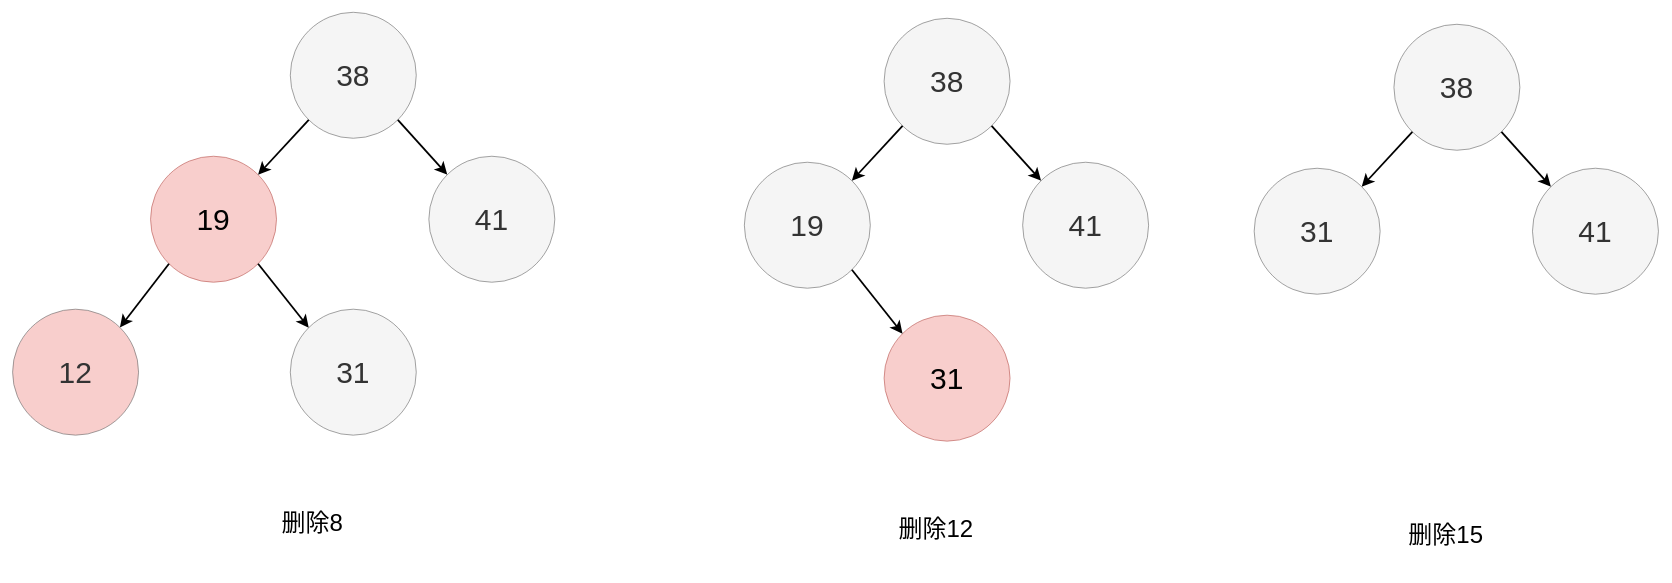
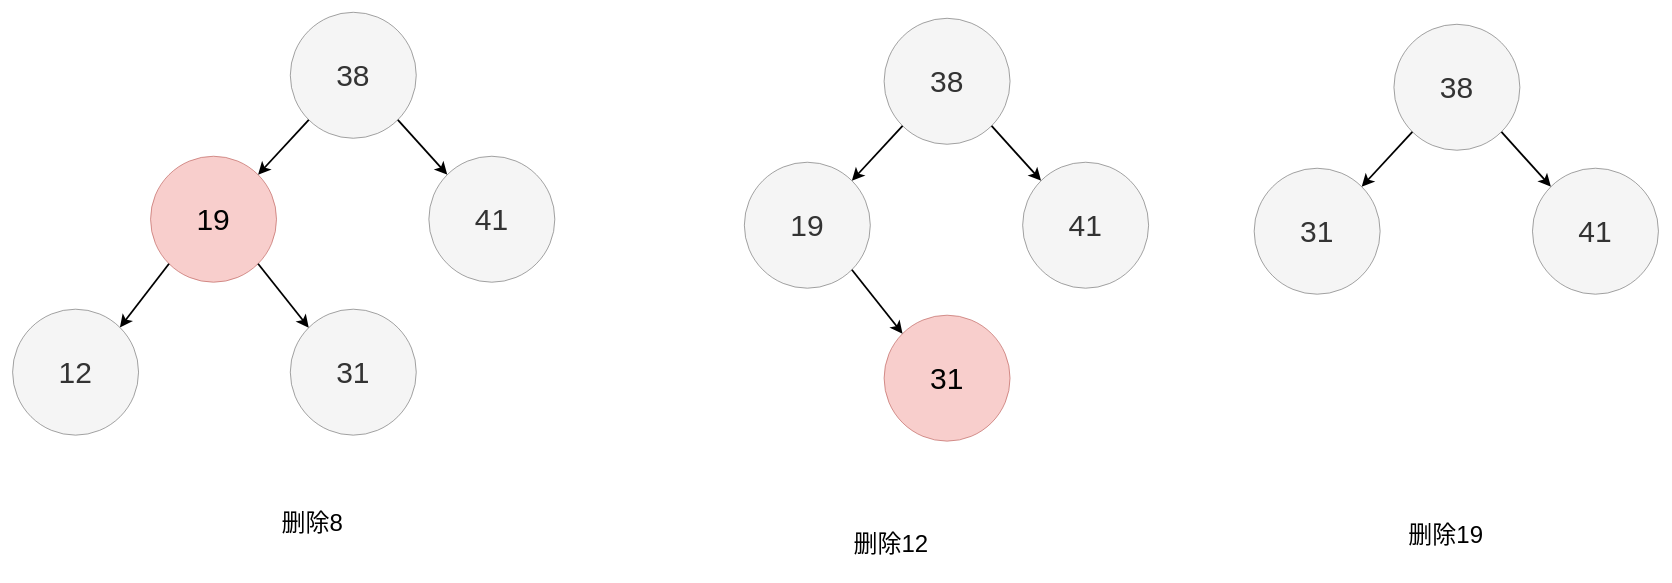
  <mxCell id="0" />
  <mxCell id="1" parent="0" />
  <mxCell id="2" value="38" style="ellipse;whiteSpace=wrap;html=1;aspect=fixed;fillColor=#f5f5f5;strokeColor=#666666;fontColor=#333333;fontSize=50;" parent="1" vertex="1"><mxGeometry x="483.2" y="20" width="210" height="210" as="geometry" /></mxCell>
  <mxCell id="3" value="19" style="ellipse;whiteSpace=wrap;html=1;aspect=fixed;fillColor=#f8cecc;strokeColor=#b85450;fontSize=50;" parent="1" vertex="1"><mxGeometry x="250.2" y="260" width="210" height="210" as="geometry" /></mxCell>
  <mxCell id="4" value="" style="endArrow=classic;html=1;fontSize=50;entryX=1;entryY=0;entryDx=0;entryDy=0;exitX=0;exitY=1;exitDx=0;exitDy=0;endSize=12;strokeWidth=3;" parent="1" source="2" target="3" edge="1"><mxGeometry width="50" height="50" relative="1" as="geometry"><mxPoint x="-199.6" y="570" as="sourcePoint" /><mxPoint x="-149.6" y="520" as="targetPoint" /></mxGeometry></mxCell>
  <mxCell id="5" value="41" style="ellipse;whiteSpace=wrap;html=1;aspect=fixed;fillColor=#f5f5f5;strokeColor=#666666;fontSize=50;fontColor=#333333;" parent="1" vertex="1"><mxGeometry x="714.2" y="260" width="210" height="210" as="geometry" /></mxCell>
  <mxCell id="6" value="" style="endArrow=classic;html=1;fontSize=50;entryX=0;entryY=0;entryDx=0;entryDy=0;exitX=1;exitY=1;exitDx=0;exitDy=0;endSize=12;strokeWidth=3;" parent="1" source="2" target="5" edge="1"><mxGeometry width="50" height="50" relative="1" as="geometry"><mxPoint x="523.954" y="209.246" as="sourcePoint" /><mxPoint x="439.446" y="300.754" as="targetPoint" /></mxGeometry></mxCell>
- <mxCell id="7" value="12" style="ellipse;whiteSpace=wrap;html=1;aspect=fixed;fillColor=#f8cecc;strokeColor=#666666;fontSize=50;fontColor=#333333;" parent="1" vertex="1"><mxGeometry x="20.2" y="515" width="210" height="210" as="geometry" /></mxCell>
+ <mxCell id="7" value="12" style="ellipse;whiteSpace=wrap;html=1;aspect=fixed;fillColor=#f5f5f5;strokeColor=#666666;fontSize=50;fontColor=#333333;" parent="1" vertex="1"><mxGeometry x="20.2" y="515" width="210" height="210" as="geometry" /></mxCell>
  <mxCell id="8" value="" style="endArrow=classic;html=1;fontSize=50;entryX=1;entryY=0;entryDx=0;entryDy=0;exitX=0;exitY=1;exitDx=0;exitDy=0;endSize=12;strokeWidth=3;" parent="1" source="3" target="7" edge="1"><mxGeometry width="50" height="50" relative="1" as="geometry"><mxPoint x="523.954" y="209.246" as="sourcePoint" /><mxPoint x="439.446" y="300.754" as="targetPoint" /></mxGeometry></mxCell>
  <mxCell id="9" value="31" style="ellipse;whiteSpace=wrap;html=1;aspect=fixed;fillColor=#f5f5f5;strokeColor=#666666;fontSize=50;fontColor=#333333;" parent="1" vertex="1"><mxGeometry x="483.2" y="515" width="210" height="210" as="geometry" /></mxCell>
  <mxCell id="10" value="" style="endArrow=classic;html=1;fontSize=50;entryX=0;entryY=0;entryDx=0;entryDy=0;exitX=1;exitY=1;exitDx=0;exitDy=0;endSize=12;strokeWidth=3;" parent="1" source="3" target="9" edge="1"><mxGeometry width="50" height="50" relative="1" as="geometry"><mxPoint x="290.954" y="449.246" as="sourcePoint" /><mxPoint x="209.446" y="555.754" as="targetPoint" /></mxGeometry></mxCell>
  <mxCell id="11" value="删除8" style="text;html=1;strokeColor=none;fillColor=none;align=center;verticalAlign=middle;whiteSpace=wrap;rounded=0;fontSize=40;" vertex="1" parent="1"><mxGeometry x="420" y="810" width="200" height="120" as="geometry" /></mxCell>
  <mxCell id="12" value="38" style="ellipse;whiteSpace=wrap;html=1;aspect=fixed;fillColor=#f5f5f5;strokeColor=#666666;fontColor=#333333;fontSize=50;" vertex="1" parent="1"><mxGeometry x="1473.2" y="30" width="210" height="210" as="geometry" /></mxCell>
  <mxCell id="13" value="19" style="ellipse;whiteSpace=wrap;html=1;aspect=fixed;fillColor=#f5f5f5;strokeColor=#666666;fontSize=50;fontColor=#333333;" vertex="1" parent="1"><mxGeometry x="1240.2" y="270" width="210" height="210" as="geometry" /></mxCell>
  <mxCell id="14" value="" style="endArrow=classic;html=1;fontSize=50;entryX=1;entryY=0;entryDx=0;entryDy=0;exitX=0;exitY=1;exitDx=0;exitDy=0;endSize=12;strokeWidth=3;" edge="1" parent="1" source="12" target="13"><mxGeometry width="50" height="50" relative="1" as="geometry"><mxPoint x="790.4" y="580" as="sourcePoint" /><mxPoint x="840.4" y="530" as="targetPoint" /></mxGeometry></mxCell>
  <mxCell id="15" value="41" style="ellipse;whiteSpace=wrap;html=1;aspect=fixed;fillColor=#f5f5f5;strokeColor=#666666;fontSize=50;fontColor=#333333;" vertex="1" parent="1"><mxGeometry x="1704.2" y="270" width="210" height="210" as="geometry" /></mxCell>
  <mxCell id="16" value="" style="endArrow=classic;html=1;fontSize=50;entryX=0;entryY=0;entryDx=0;entryDy=0;exitX=1;exitY=1;exitDx=0;exitDy=0;endSize=12;strokeWidth=3;" edge="1" parent="1" source="12" target="15"><mxGeometry width="50" height="50" relative="1" as="geometry"><mxPoint x="1513.954" y="219.246" as="sourcePoint" /><mxPoint x="1429.446" y="310.754" as="targetPoint" /></mxGeometry></mxCell>
  <mxCell id="17" value="31" style="ellipse;whiteSpace=wrap;html=1;aspect=fixed;fillColor=#f8cecc;strokeColor=#b85450;fontSize=50;" vertex="1" parent="1"><mxGeometry x="1473.2" y="525" width="210" height="210" as="geometry" /></mxCell>
  <mxCell id="18" value="" style="endArrow=classic;html=1;fontSize=50;entryX=0;entryY=0;entryDx=0;entryDy=0;exitX=1;exitY=1;exitDx=0;exitDy=0;endSize=12;strokeWidth=3;" edge="1" parent="1" source="13" target="17"><mxGeometry width="50" height="50" relative="1" as="geometry"><mxPoint x="1280.954" y="459.246" as="sourcePoint" /><mxPoint x="1199.446" y="565.754" as="targetPoint" /></mxGeometry></mxCell>
- <mxCell id="19" value="删除12" style="text;html=1;strokeColor=none;fillColor=none;align=center;verticalAlign=middle;whiteSpace=wrap;rounded=0;fontSize=40;" vertex="1" parent="1"><mxGeometry x="1459.5" y="820" width="200" height="120" as="geometry" /></mxCell>
+ <mxCell id="19" value="删除12" style="text;html=1;strokeColor=none;fillColor=none;align=center;verticalAlign=middle;whiteSpace=wrap;rounded=0;fontSize=40;" vertex="1" parent="1"><mxGeometry x="1384.5" y="845" width="200" height="120" as="geometry" /></mxCell>
  <mxCell id="20" value="38" style="ellipse;whiteSpace=wrap;html=1;aspect=fixed;fillColor=#f5f5f5;strokeColor=#666666;fontColor=#333333;fontSize=50;" vertex="1" parent="1"><mxGeometry x="2323.2" y="40" width="210" height="210" as="geometry" /></mxCell>
  <mxCell id="21" value="31" style="ellipse;whiteSpace=wrap;html=1;aspect=fixed;fillColor=#f5f5f5;strokeColor=#666666;fontSize=50;fontColor=#333333;" vertex="1" parent="1"><mxGeometry x="2090.2" y="280" width="210" height="210" as="geometry" /></mxCell>
  <mxCell id="22" value="" style="endArrow=classic;html=1;fontSize=50;entryX=1;entryY=0;entryDx=0;entryDy=0;exitX=0;exitY=1;exitDx=0;exitDy=0;endSize=12;strokeWidth=3;" edge="1" parent="1" source="20" target="21"><mxGeometry width="50" height="50" relative="1" as="geometry"><mxPoint x="1640.4" y="590" as="sourcePoint" /><mxPoint x="1690.4" y="540" as="targetPoint" /></mxGeometry></mxCell>
  <mxCell id="23" value="41" style="ellipse;whiteSpace=wrap;html=1;aspect=fixed;fillColor=#f5f5f5;strokeColor=#666666;fontSize=50;fontColor=#333333;" vertex="1" parent="1"><mxGeometry x="2554.2" y="280" width="210" height="210" as="geometry" /></mxCell>
  <mxCell id="24" value="" style="endArrow=classic;html=1;fontSize=50;entryX=0;entryY=0;entryDx=0;entryDy=0;exitX=1;exitY=1;exitDx=0;exitDy=0;endSize=12;strokeWidth=3;" edge="1" parent="1" source="20" target="23"><mxGeometry width="50" height="50" relative="1" as="geometry"><mxPoint x="2363.954" y="229.246" as="sourcePoint" /><mxPoint x="2279.446" y="320.754" as="targetPoint" /></mxGeometry></mxCell>
- <mxCell id="25" value="删除15" style="text;html=1;strokeColor=none;fillColor=none;align=center;verticalAlign=middle;whiteSpace=wrap;rounded=0;fontSize=40;" vertex="1" parent="1"><mxGeometry x="2309.5" y="830" width="200" height="120" as="geometry" /></mxCell>
+ <mxCell id="25" value="删除19" style="text;html=1;strokeColor=none;fillColor=none;align=center;verticalAlign=middle;whiteSpace=wrap;rounded=0;fontSize=40;" vertex="1" parent="1"><mxGeometry x="2309.5" y="830" width="200" height="120" as="geometry" /></mxCell>
